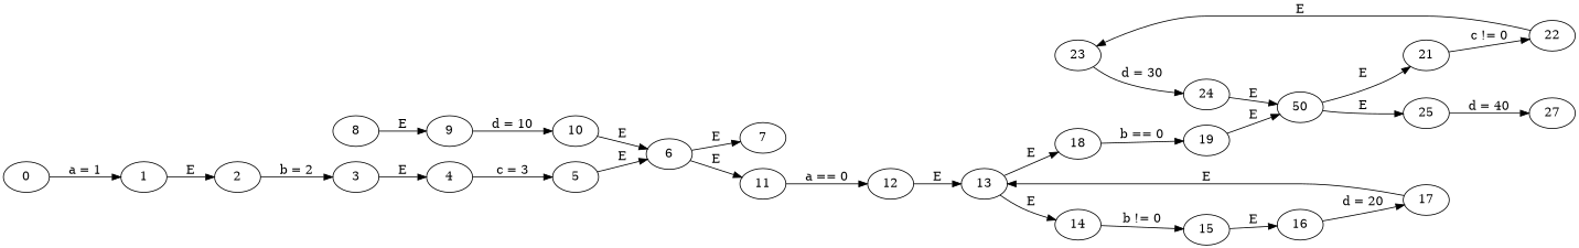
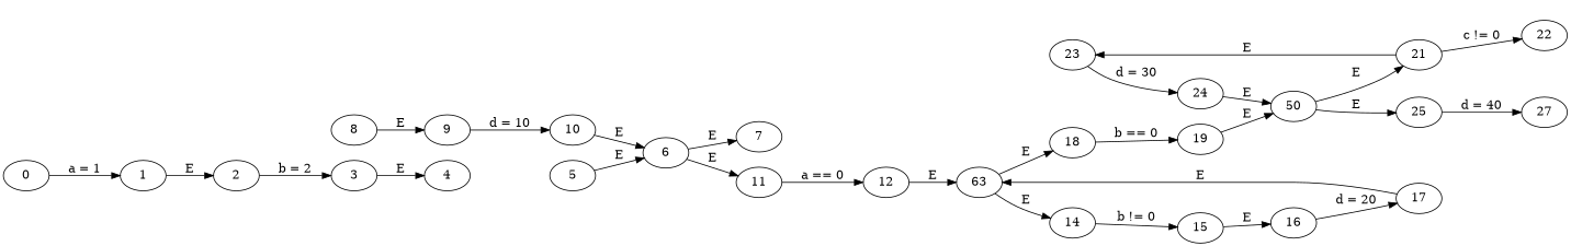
  digraph {
    rankdir=LR
    23
    24
    n3 [label=50]
    21
    25
    16
    17
-   13
+   13 [label=63]
    14
    18
    15
    9
    10
    6
    7
    11
    1
    2
    3
    4
    5
    8
    0
    19
    22
    n26 [label=27]
    12
    23 -> 24 [label=" d = 30 "]
    24 -> n3 [label=" E "]
    n3 -> 21 [label=" E "]
    n3 -> 25 [label=" E "]
    21 -> 22 [label=" c != 0 "]
    25 -> n26 [label=" d = 40 "]
    16 -> 17 [label=" d = 20 "]
    17 -> 13 [label=" E "]
    13 -> 14 [label=" E "]
    13 -> 18 [label=" E "]
    14 -> 15 [label=" b != 0 "]
    18 -> 19 [label=" b == 0 "]
    15 -> 16 [label=" E "]
    9 -> 10 [label=" d = 10 "]
    10 -> 6 [label=" E "]
    6 -> 7 [label=" E "]
    6 -> 11 [label=" E "]
    11 -> 12 [label=" a == 0 "]
    1 -> 2 [label=" E "]
    2 -> 3 [label=" b = 2 "]
    3 -> 4 [label=" E "]
-   4 -> 5 [label=" c = 3 "]
    5 -> 6 [label=" E "]
    8 -> 9 [label=" E "]
    0 -> 1 [label=" a = 1 "]
    19 -> n3 [label=" E "]
-   22 -> 23 [label=" E "]
+   21 -> 23 [label=" E "]
    12 -> 13 [label=" E "]
  }
